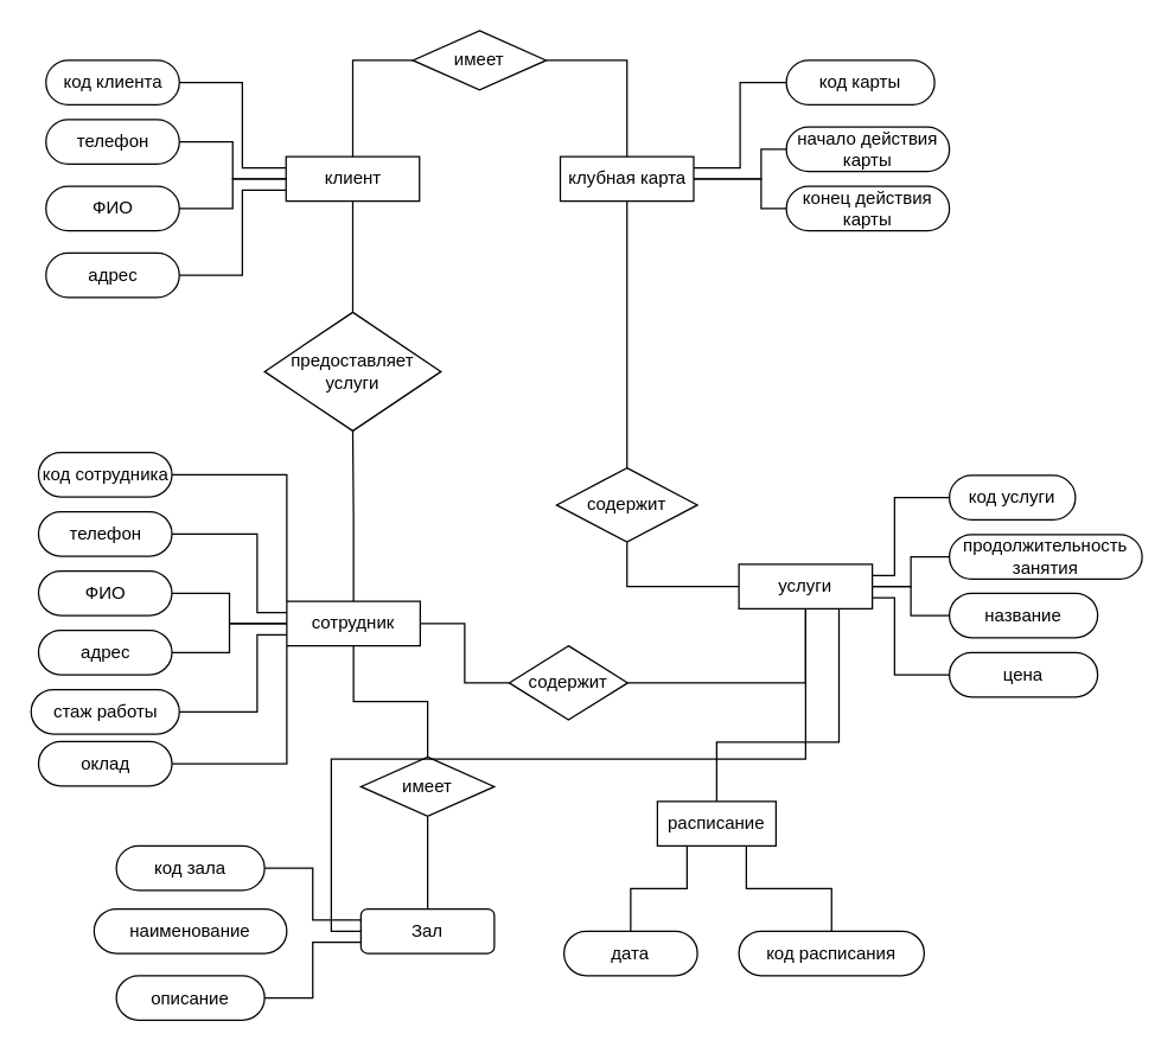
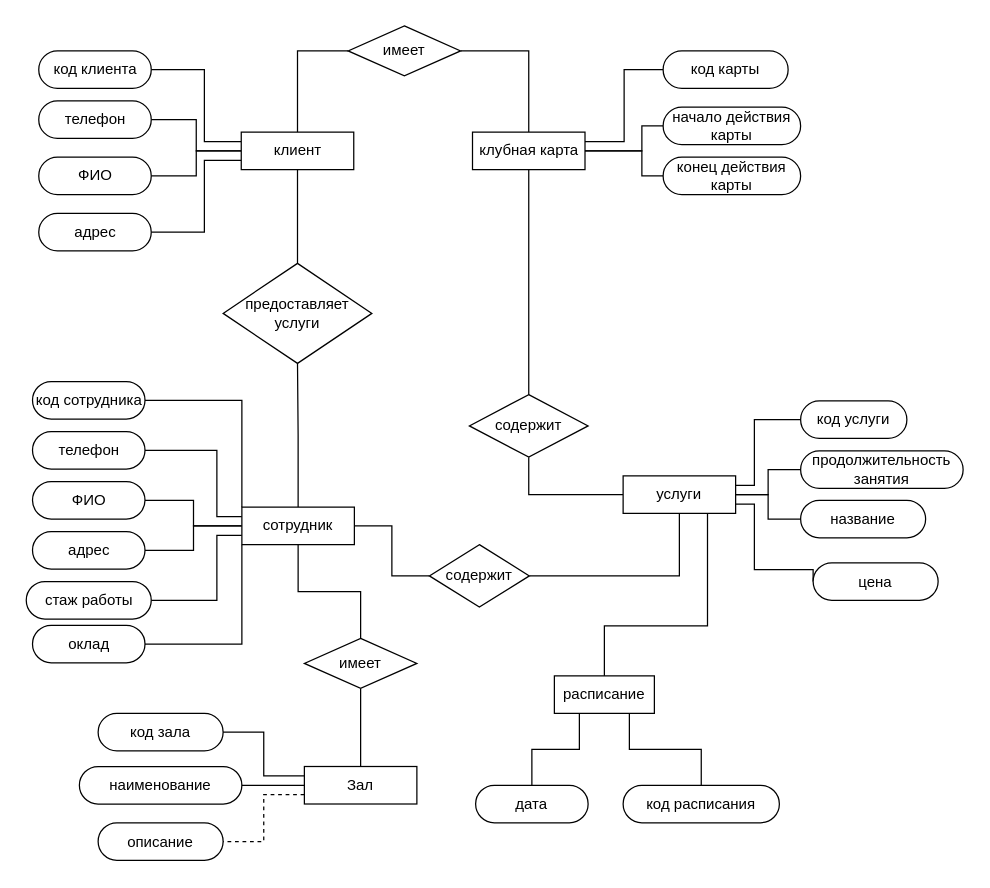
  <mxCell id="0" />
  <mxCell id="1" parent="0" />
  <mxCell id="2" style="edgeStyle=orthogonalEdgeStyle;rounded=0;orthogonalLoop=1;jettySize=auto;html=1;entryX=0.5;entryY=0;entryDx=0;entryDy=0;endArrow=none;endFill=0;" parent="1" source="3" target="48" edge="1"><mxGeometry relative="1" as="geometry" /></mxCell>
  <mxCell id="3" value="имеет" style="rhombus;whiteSpace=wrap;html=1;" parent="1" vertex="1"><mxGeometry x="278" y="20" width="90" height="40" as="geometry" /></mxCell>
  <mxCell id="4" style="edgeStyle=orthogonalEdgeStyle;rounded=0;orthogonalLoop=1;jettySize=auto;html=1;entryX=0;entryY=0.5;entryDx=0;entryDy=0;endArrow=none;endFill=0;" parent="1" source="40" target="3" edge="1"><mxGeometry relative="1" as="geometry" /></mxCell>
  <mxCell id="5" style="edgeStyle=orthogonalEdgeStyle;rounded=0;orthogonalLoop=1;jettySize=auto;html=1;exitX=1;exitY=0.5;exitDx=0;exitDy=0;entryX=0.5;entryY=1;entryDx=0;entryDy=0;endArrow=none;endFill=0;" edge="1" parent="1" source="6" target="57"><mxGeometry relative="1" as="geometry" /></mxCell>
  <mxCell id="6" value="содержит" style="rhombus;whiteSpace=wrap;html=1;" parent="1" vertex="1"><mxGeometry x="343" y="435" width="80" height="50" as="geometry" /></mxCell>
  <mxCell id="7" style="edgeStyle=orthogonalEdgeStyle;rounded=0;orthogonalLoop=1;jettySize=auto;html=1;exitX=0.5;exitY=1;exitDx=0;exitDy=0;entryX=0;entryY=0.5;entryDx=0;entryDy=0;endArrow=none;endFill=0;" edge="1" parent="1" source="8" target="57"><mxGeometry relative="1" as="geometry" /></mxCell>
  <mxCell id="8" value="содержит" style="rhombus;whiteSpace=wrap;html=1;" parent="1" vertex="1"><mxGeometry x="375" y="315" width="95" height="50" as="geometry" /></mxCell>
  <mxCell id="9" style="edgeStyle=orthogonalEdgeStyle;rounded=0;orthogonalLoop=1;jettySize=auto;html=1;exitX=0.5;exitY=0;exitDx=0;exitDy=0;entryX=0.5;entryY=1;entryDx=0;entryDy=0;endArrow=none;endFill=0;" edge="1" parent="1" source="10" target="40"><mxGeometry relative="1" as="geometry" /></mxCell>
  <mxCell id="10" value="предоставляет услуги" style="rhombus;whiteSpace=wrap;html=1;" parent="1" vertex="1"><mxGeometry x="178" y="210" width="119" height="80" as="geometry" /></mxCell>
  <mxCell id="11" style="edgeStyle=orthogonalEdgeStyle;rounded=0;orthogonalLoop=1;jettySize=auto;html=1;exitX=0.5;exitY=0;exitDx=0;exitDy=0;entryX=0.5;entryY=1;entryDx=0;entryDy=0;endArrow=none;endFill=0;" edge="1" parent="1" source="27" target="10"><mxGeometry relative="1" as="geometry" /></mxCell>
  <mxCell id="12" style="edgeStyle=orthogonalEdgeStyle;rounded=0;orthogonalLoop=1;jettySize=auto;html=1;exitX=1;exitY=0.5;exitDx=0;exitDy=0;entryX=0;entryY=0.5;entryDx=0;entryDy=0;endArrow=none;endFill=0;" edge="1" parent="1" source="27" target="6"><mxGeometry relative="1" as="geometry" /></mxCell>
  <mxCell id="13" style="edgeStyle=orthogonalEdgeStyle;rounded=0;orthogonalLoop=1;jettySize=auto;html=1;exitX=0.5;exitY=1;exitDx=0;exitDy=0;entryX=0.5;entryY=0;entryDx=0;entryDy=0;endArrow=none;endFill=0;" edge="1" parent="1" source="48" target="8"><mxGeometry relative="1" as="geometry" /></mxCell>
  <mxCell id="14" value="" style="group" parent="1" vertex="1" connectable="0"><mxGeometry x="243" y="612.5" width="90" height="30" as="geometry" /></mxCell>
- <mxCell id="15" value="Зал" style="whiteSpace=wrap;html=1;rounded=1;" parent="14" vertex="1"><mxGeometry width="90" height="30" as="geometry" /></mxCell>
+ <mxCell id="15" value="Зал" style="rounded=0;whiteSpace=wrap;html=1;" parent="14" vertex="1"><mxGeometry width="90" height="30" as="geometry" /></mxCell>
  <mxCell id="16" style="edgeStyle=orthogonalEdgeStyle;rounded=0;orthogonalLoop=1;jettySize=auto;html=1;exitX=0.5;exitY=1;exitDx=0;exitDy=0;" parent="14" source="15" target="15" edge="1"><mxGeometry relative="1" as="geometry" /></mxCell>
  <mxCell id="17" value="наименование" style="rounded=1;whiteSpace=wrap;html=1;arcSize=50;" parent="1" vertex="1"><mxGeometry x="63" y="612.5" width="130" height="30" as="geometry" /></mxCell>
  <mxCell id="18" value="код зала" style="rounded=1;whiteSpace=wrap;html=1;arcSize=50;" parent="1" vertex="1"><mxGeometry x="78" y="570" width="100" height="30" as="geometry" /></mxCell>
  <mxCell id="19" value="описание" style="rounded=1;whiteSpace=wrap;html=1;arcSize=50;" parent="1" vertex="1"><mxGeometry x="78" y="657.5" width="100" height="30" as="geometry" /></mxCell>
  <mxCell id="20" style="edgeStyle=orthogonalEdgeStyle;rounded=0;orthogonalLoop=1;jettySize=auto;html=1;exitX=0;exitY=0.5;exitDx=0;exitDy=0;entryX=1;entryY=0.5;entryDx=0;entryDy=0;endArrow=none;endFill=0;" edge="1" parent="1" source="27" target="29"><mxGeometry relative="1" as="geometry" /></mxCell>
  <mxCell id="21" style="edgeStyle=orthogonalEdgeStyle;rounded=0;orthogonalLoop=1;jettySize=auto;html=1;exitX=0;exitY=0.5;exitDx=0;exitDy=0;entryX=1;entryY=0.5;entryDx=0;entryDy=0;endArrow=none;endFill=0;" edge="1" parent="1" source="27" target="30"><mxGeometry relative="1" as="geometry" /></mxCell>
  <mxCell id="22" style="edgeStyle=orthogonalEdgeStyle;rounded=0;orthogonalLoop=1;jettySize=auto;html=1;exitX=0;exitY=0.75;exitDx=0;exitDy=0;entryX=1;entryY=0.5;entryDx=0;entryDy=0;endArrow=none;endFill=0;" edge="1" parent="1" source="27" target="31"><mxGeometry relative="1" as="geometry"><Array as="points"><mxPoint x="173" y="428" /><mxPoint x="173" y="480" /></Array></mxGeometry></mxCell>
  <mxCell id="23" style="edgeStyle=orthogonalEdgeStyle;rounded=0;orthogonalLoop=1;jettySize=auto;html=1;exitX=0;exitY=1;exitDx=0;exitDy=0;entryX=1;entryY=0.5;entryDx=0;entryDy=0;endArrow=none;endFill=0;" edge="1" parent="1" source="27" target="33"><mxGeometry relative="1" as="geometry" /></mxCell>
  <mxCell id="24" style="edgeStyle=orthogonalEdgeStyle;rounded=0;orthogonalLoop=1;jettySize=auto;html=1;exitX=0;exitY=0.25;exitDx=0;exitDy=0;entryX=1;entryY=0.5;entryDx=0;entryDy=0;endArrow=none;endFill=0;" edge="1" parent="1" source="27" target="28"><mxGeometry relative="1" as="geometry"><Array as="points"><mxPoint x="173" y="412" /><mxPoint x="173" y="360" /></Array></mxGeometry></mxCell>
  <mxCell id="25" style="edgeStyle=orthogonalEdgeStyle;rounded=0;orthogonalLoop=1;jettySize=auto;html=1;exitX=0;exitY=0;exitDx=0;exitDy=0;entryX=1;entryY=0.5;entryDx=0;entryDy=0;endArrow=none;endFill=0;" edge="1" parent="1" source="27" target="32"><mxGeometry relative="1" as="geometry" /></mxCell>
  <mxCell id="26" style="edgeStyle=orthogonalEdgeStyle;rounded=0;orthogonalLoop=1;jettySize=auto;html=1;exitX=0.5;exitY=1;exitDx=0;exitDy=0;entryX=0.5;entryY=0;entryDx=0;entryDy=0;endArrow=none;endFill=0;" edge="1" parent="1" source="27" target="35"><mxGeometry relative="1" as="geometry" /></mxCell>
  <mxCell id="27" value="сотрудник" style="rounded=0;whiteSpace=wrap;html=1;" parent="1" vertex="1"><mxGeometry x="193" y="405" width="90" height="30" as="geometry" /></mxCell>
  <mxCell id="28" value="телефон" style="rounded=1;whiteSpace=wrap;html=1;arcSize=50;" parent="1" vertex="1"><mxGeometry x="25.5" y="344.5" width="90" height="30" as="geometry" /></mxCell>
  <mxCell id="29" value="ФИО" style="rounded=1;whiteSpace=wrap;html=1;arcSize=50;" parent="1" vertex="1"><mxGeometry x="25.5" y="384.5" width="90" height="30" as="geometry" /></mxCell>
  <mxCell id="30" value="адрес" style="rounded=1;whiteSpace=wrap;html=1;arcSize=50;" parent="1" vertex="1"><mxGeometry x="25.5" y="424.5" width="90" height="30" as="geometry" /></mxCell>
  <mxCell id="31" value="стаж работы" style="rounded=1;whiteSpace=wrap;html=1;arcSize=50;" parent="1" vertex="1"><mxGeometry x="20.5" y="464.5" width="100" height="30" as="geometry" /></mxCell>
  <mxCell id="32" value="код сотрудника" style="rounded=1;whiteSpace=wrap;html=1;arcSize=50;" parent="1" vertex="1"><mxGeometry x="25.5" y="304.5" width="90" height="30" as="geometry" /></mxCell>
  <mxCell id="33" value="оклад" style="rounded=1;whiteSpace=wrap;html=1;arcSize=50;" parent="1" vertex="1"><mxGeometry x="25.5" y="499.5" width="90" height="30" as="geometry" /></mxCell>
  <mxCell id="34" style="edgeStyle=orthogonalEdgeStyle;rounded=0;orthogonalLoop=1;jettySize=auto;html=1;exitX=0.5;exitY=1;exitDx=0;exitDy=0;entryX=0.5;entryY=0;entryDx=0;entryDy=0;endArrow=none;endFill=0;" edge="1" parent="1" source="35" target="15"><mxGeometry relative="1" as="geometry" /></mxCell>
  <mxCell id="35" value="имеет" style="rhombus;whiteSpace=wrap;html=1;" parent="1" vertex="1"><mxGeometry x="243" y="510" width="90" height="40" as="geometry" /></mxCell>
  <mxCell id="36" style="edgeStyle=orthogonalEdgeStyle;rounded=0;orthogonalLoop=1;jettySize=auto;html=1;exitX=0;exitY=0.5;exitDx=0;exitDy=0;entryX=1;entryY=0.5;entryDx=0;entryDy=0;endArrow=none;endFill=0;" edge="1" parent="1" source="40" target="42"><mxGeometry relative="1" as="geometry" /></mxCell>
  <mxCell id="37" style="edgeStyle=orthogonalEdgeStyle;rounded=0;orthogonalLoop=1;jettySize=auto;html=1;exitX=0;exitY=0.5;exitDx=0;exitDy=0;entryX=1;entryY=0.5;entryDx=0;entryDy=0;endArrow=none;endFill=0;" edge="1" parent="1" source="40" target="44"><mxGeometry relative="1" as="geometry" /></mxCell>
  <mxCell id="38" style="edgeStyle=orthogonalEdgeStyle;rounded=0;orthogonalLoop=1;jettySize=auto;html=1;exitX=0;exitY=0.75;exitDx=0;exitDy=0;entryX=1;entryY=0.5;entryDx=0;entryDy=0;endArrow=none;endFill=0;" edge="1" parent="1" source="40" target="43"><mxGeometry relative="1" as="geometry"><Array as="points"><mxPoint x="163" y="128" /><mxPoint x="163" y="185" /></Array></mxGeometry></mxCell>
  <mxCell id="39" style="edgeStyle=orthogonalEdgeStyle;rounded=0;orthogonalLoop=1;jettySize=auto;html=1;exitX=0;exitY=0.25;exitDx=0;exitDy=0;entryX=1;entryY=0.5;entryDx=0;entryDy=0;endArrow=none;endFill=0;" edge="1" parent="1" source="40" target="41"><mxGeometry relative="1" as="geometry"><Array as="points"><mxPoint x="163" y="112" /><mxPoint x="163" y="55" /></Array></mxGeometry></mxCell>
  <mxCell id="40" value="клиент" style="rounded=0;whiteSpace=wrap;html=1;" parent="1" vertex="1"><mxGeometry x="192.5" y="105" width="90" height="30" as="geometry" /></mxCell>
  <mxCell id="41" value="код клиента" style="rounded=1;whiteSpace=wrap;html=1;arcSize=50;" parent="1" vertex="1"><mxGeometry x="30.5" y="40" width="90" height="30" as="geometry" /></mxCell>
  <mxCell id="42" value="ФИО" style="rounded=1;whiteSpace=wrap;html=1;arcSize=50;" parent="1" vertex="1"><mxGeometry x="30.5" y="125" width="90" height="30" as="geometry" /></mxCell>
  <mxCell id="43" value="адрес" style="rounded=1;whiteSpace=wrap;html=1;arcSize=50;" parent="1" vertex="1"><mxGeometry x="30.5" y="170" width="90" height="30" as="geometry" /></mxCell>
  <mxCell id="44" value="телефон" style="rounded=1;whiteSpace=wrap;html=1;arcSize=50;" parent="1" vertex="1"><mxGeometry x="30.5" y="80" width="90" height="30" as="geometry" /></mxCell>
  <mxCell id="45" style="edgeStyle=orthogonalEdgeStyle;rounded=0;orthogonalLoop=1;jettySize=auto;html=1;exitX=1;exitY=0.25;exitDx=0;exitDy=0;entryX=0;entryY=0.5;entryDx=0;entryDy=0;endArrow=none;endFill=0;" edge="1" parent="1" source="48" target="49"><mxGeometry relative="1" as="geometry" /></mxCell>
  <mxCell id="46" style="edgeStyle=orthogonalEdgeStyle;rounded=0;orthogonalLoop=1;jettySize=auto;html=1;exitX=1;exitY=0.5;exitDx=0;exitDy=0;entryX=0;entryY=0.5;entryDx=0;entryDy=0;endArrow=none;endFill=0;" edge="1" parent="1" source="48" target="50"><mxGeometry relative="1" as="geometry"><Array as="points"><mxPoint x="513" y="120" /><mxPoint x="513" y="100" /></Array></mxGeometry></mxCell>
  <mxCell id="47" style="edgeStyle=orthogonalEdgeStyle;rounded=0;orthogonalLoop=1;jettySize=auto;html=1;exitX=1;exitY=0.5;exitDx=0;exitDy=0;entryX=0;entryY=0.5;entryDx=0;entryDy=0;endArrow=none;endFill=0;" edge="1" parent="1" source="48" target="51"><mxGeometry relative="1" as="geometry"><Array as="points"><mxPoint x="513" y="120" /><mxPoint x="513" y="140" /></Array></mxGeometry></mxCell>
  <mxCell id="48" value="клубная карта" style="rounded=0;whiteSpace=wrap;html=1;" parent="1" vertex="1"><mxGeometry x="377.5" y="105" width="90" height="30" as="geometry" /></mxCell>
  <mxCell id="49" value="код карты&lt;span style=&quot;color: rgba(0, 0, 0, 0); font-family: monospace; font-size: 0px; text-align: start;&quot;&gt;%3CmxGraphModel%3E%3Croot%3E%3CmxCell%20id%3D%220%22%2F%3E%3CmxCell%20id%3D%221%22%20parent%3D%220%22%2F%3E%3CmxCell%20id%3D%222%22%20value%3D%22%D0%BA%D0%BE%D0%B4%20%D1%83%D1%81%D0%BB%D1%83%D0%B3%D0%B8%22%20style%3D%22rounded%3D1%3BwhiteSpace%3Dwrap%3Bhtml%3D1%3BarcSize%3D50%3B%22%20vertex%3D%221%22%20parent%3D%221%22%3E%3CmxGeometry%20x%3D%22610%22%20y%3D%2270%22%20width%3D%22100%22%20height%3D%2230%22%20as%3D%22geometry%22%2F%3E%3C%2FmxCell%3E%3C%2Froot%3E%3C%2FmxGraphModel%3E&lt;/span&gt;" style="rounded=1;whiteSpace=wrap;html=1;arcSize=50;" parent="1" vertex="1"><mxGeometry x="530" y="40" width="100" height="30" as="geometry" /></mxCell>
  <mxCell id="50" value="начало действия карты" style="rounded=1;whiteSpace=wrap;html=1;arcSize=50;" parent="1" vertex="1"><mxGeometry x="530" y="85" width="110" height="30" as="geometry" /></mxCell>
  <mxCell id="51" value="конец действия карты" style="rounded=1;whiteSpace=wrap;html=1;arcSize=50;" parent="1" vertex="1"><mxGeometry x="530" y="125" width="110" height="30" as="geometry" /></mxCell>
  <mxCell id="52" style="edgeStyle=orthogonalEdgeStyle;rounded=0;orthogonalLoop=1;jettySize=auto;html=1;exitX=0.75;exitY=1;exitDx=0;exitDy=0;entryX=0.5;entryY=0;entryDx=0;entryDy=0;endArrow=none;endFill=0;" edge="1" parent="1" source="57" target="70"><mxGeometry relative="1" as="geometry"><Array as="points"><mxPoint x="566" y="500" /><mxPoint x="483" y="500" /></Array></mxGeometry></mxCell>
  <mxCell id="53" style="edgeStyle=orthogonalEdgeStyle;rounded=0;orthogonalLoop=1;jettySize=auto;html=1;exitX=1;exitY=0.5;exitDx=0;exitDy=0;entryX=0;entryY=0.5;entryDx=0;entryDy=0;endArrow=none;endFill=0;" edge="1" parent="1" source="57" target="59"><mxGeometry relative="1" as="geometry" /></mxCell>
  <mxCell id="54" style="edgeStyle=orthogonalEdgeStyle;rounded=0;orthogonalLoop=1;jettySize=auto;html=1;exitX=1;exitY=0.5;exitDx=0;exitDy=0;entryX=0;entryY=0.5;entryDx=0;entryDy=0;endArrow=none;endFill=0;" edge="1" parent="1" source="57" target="61"><mxGeometry relative="1" as="geometry" /></mxCell>
  <mxCell id="55" style="edgeStyle=orthogonalEdgeStyle;rounded=0;orthogonalLoop=1;jettySize=auto;html=1;exitX=1;exitY=0.25;exitDx=0;exitDy=0;entryX=0;entryY=0.5;entryDx=0;entryDy=0;endArrow=none;endFill=0;" edge="1" parent="1" source="57" target="58"><mxGeometry relative="1" as="geometry"><Array as="points"><mxPoint x="603" y="388" /><mxPoint x="603" y="335" /></Array></mxGeometry></mxCell>
  <mxCell id="56" style="edgeStyle=orthogonalEdgeStyle;rounded=0;orthogonalLoop=1;jettySize=auto;html=1;exitX=1;exitY=0.75;exitDx=0;exitDy=0;entryX=0;entryY=0.5;entryDx=0;entryDy=0;endArrow=none;endFill=0;" edge="1" parent="1" source="57" target="60"><mxGeometry relative="1" as="geometry"><Array as="points"><mxPoint x="603" y="403" /><mxPoint x="603" y="455" /></Array></mxGeometry></mxCell>
  <mxCell id="57" value="услуги" style="rounded=0;whiteSpace=wrap;html=1;" parent="1" vertex="1"><mxGeometry x="498" y="380" width="90" height="30" as="geometry" /></mxCell>
  <mxCell id="58" value="код услуги" style="rounded=1;whiteSpace=wrap;html=1;arcSize=50;" parent="1" vertex="1"><mxGeometry x="640" y="320" width="85" height="30" as="geometry" /></mxCell>
  <mxCell id="59" value="название" style="rounded=1;whiteSpace=wrap;html=1;arcSize=50;" parent="1" vertex="1"><mxGeometry x="640" y="399.5" width="100" height="30" as="geometry" /></mxCell>
- <mxCell id="60" value="цена" style="rounded=1;whiteSpace=wrap;html=1;arcSize=50;" parent="1" vertex="1"><mxGeometry x="640" y="439.5" width="100" height="30" as="geometry" /></mxCell>
+ <mxCell id="60" value="цена" style="rounded=1;whiteSpace=wrap;html=1;arcSize=50;" parent="1" vertex="1"><mxGeometry x="650" y="449.5" width="100" height="30" as="geometry" /></mxCell>
  <mxCell id="61" value="продолжительность занятия" style="rounded=1;whiteSpace=wrap;html=1;arcSize=50;" parent="1" vertex="1"><mxGeometry x="640" y="360" width="130" height="30" as="geometry" /></mxCell>
  <mxCell id="62" style="edgeStyle=orthogonalEdgeStyle;rounded=0;orthogonalLoop=1;jettySize=auto;html=1;exitX=0.5;exitY=1;exitDx=0;exitDy=0;" parent="1" source="61" target="61" edge="1"><mxGeometry relative="1" as="geometry" /></mxCell>
  <mxCell id="63" value="" style="group" parent="1" vertex="1" connectable="0"><mxGeometry x="498" y="627.5" width="125" height="30" as="geometry" /></mxCell>
  <mxCell id="64" value="код расписания" style="rounded=1;whiteSpace=wrap;html=1;arcSize=50;" parent="63" vertex="1"><mxGeometry width="125" height="30" as="geometry" /></mxCell>
- <mxCell id="65" style="edgeStyle=orthogonalEdgeStyle;rounded=0;orthogonalLoop=1;jettySize=auto;html=1;exitX=0;exitY=0.5;exitDx=0;exitDy=0;endArrow=none;endFill=0;" edge="1" parent="1" source="15" target="57"><mxGeometry relative="1" as="geometry" /></mxCell>
+ <mxCell id="65" style="edgeStyle=orthogonalEdgeStyle;rounded=0;orthogonalLoop=1;jettySize=auto;html=1;exitX=0;exitY=0.5;exitDx=0;exitDy=0;entryX=1;entryY=0.5;entryDx=0;entryDy=0;endArrow=none;endFill=0;" edge="1" parent="1" source="15" target="17"><mxGeometry relative="1" as="geometry" /></mxCell>
  <mxCell id="66" style="edgeStyle=orthogonalEdgeStyle;rounded=0;orthogonalLoop=1;jettySize=auto;html=1;exitX=0;exitY=0.25;exitDx=0;exitDy=0;entryX=1;entryY=0.5;entryDx=0;entryDy=0;endArrow=none;endFill=0;" edge="1" parent="1" source="15" target="18"><mxGeometry relative="1" as="geometry" /></mxCell>
- <mxCell id="67" style="edgeStyle=orthogonalEdgeStyle;rounded=0;orthogonalLoop=1;jettySize=auto;html=1;exitX=0;exitY=0.75;exitDx=0;exitDy=0;entryX=1;entryY=0.5;entryDx=0;entryDy=0;endArrow=none;endFill=0;" edge="1" parent="1" source="15" target="19"><mxGeometry relative="1" as="geometry" /></mxCell>
+ <mxCell id="67" style="edgeStyle=orthogonalEdgeStyle;rounded=0;orthogonalLoop=1;jettySize=auto;html=1;exitX=0;exitY=0.75;exitDx=0;exitDy=0;entryX=1;entryY=0.5;entryDx=0;entryDy=0;endArrow=none;endFill=0;dashed=1;" edge="1" parent="1" source="15" target="19"><mxGeometry relative="1" as="geometry" /></mxCell>
  <mxCell id="68" style="edgeStyle=orthogonalEdgeStyle;rounded=0;orthogonalLoop=1;jettySize=auto;html=1;exitX=0.25;exitY=1;exitDx=0;exitDy=0;entryX=0.5;entryY=0;entryDx=0;entryDy=0;endArrow=none;endFill=0;" edge="1" parent="1" source="70" target="71"><mxGeometry relative="1" as="geometry" /></mxCell>
  <mxCell id="69" style="edgeStyle=orthogonalEdgeStyle;rounded=0;orthogonalLoop=1;jettySize=auto;html=1;exitX=0.75;exitY=1;exitDx=0;exitDy=0;entryX=0.5;entryY=0;entryDx=0;entryDy=0;endArrow=none;endFill=0;" edge="1" parent="1" source="70" target="64"><mxGeometry relative="1" as="geometry" /></mxCell>
  <mxCell id="70" value="расписание" style="rounded=0;whiteSpace=wrap;html=1;" parent="1" vertex="1"><mxGeometry x="443" y="540" width="80" height="30" as="geometry" /></mxCell>
  <mxCell id="71" value="дата&lt;span style=&quot;color: rgba(0, 0, 0, 0); font-family: monospace; font-size: 0px; text-align: start;&quot;&gt;%3CmxGraphModel%3E%3Croot%3E%3CmxCell%20id%3D%220%22%2F%3E%3CmxCell%20id%3D%221%22%20parent%3D%220%22%2F%3E%3CmxCell%20id%3D%222%22%20value%3D%22%D0%BA%D0%BE%D0%B4%20%D1%81%D0%BE%D1%82%D1%80%D1%83%D0%B4%D0%BD%D0%B8%D0%BA%D0%B0%22%20style%3D%22rounded%3D1%3BwhiteSpace%3Dwrap%3Bhtml%3D1%3BarcSize%3D50%3B%22%20vertex%3D%221%22%20parent%3D%221%22%3E%3CmxGeometry%20x%3D%22410%22%20y%3D%22260%22%20width%3D%2290%22%20height%3D%2230%22%20as%3D%22geometry%22%2F%3E%3C%2FmxCell%3E%3C%2Froot%3E%3C%2FmxGraphModel%3E&lt;/span&gt;&lt;span style=&quot;color: rgba(0, 0, 0, 0); font-family: monospace; font-size: 0px; text-align: start;&quot;&gt;%3CmxGraphModel%3E%3Croot%3E%3CmxCell%20id%3D%220%22%2F%3E%3CmxCell%20id%3D%221%22%20parent%3D%220%22%2F%3E%3CmxCell%20id%3D%222%22%20value%3D%22%D0%BA%D0%BE%D0%B4%20%D1%81%D0%BE%D1%82%D1%80%D1%83%D0%B4%D0%BD%D0%B8%D0%BA%D0%B0%22%20style%3D%22rounded%3D1%3BwhiteSpace%3Dwrap%3Bhtml%3D1%3BarcSize%3D50%3B%22%20vertex%3D%221%22%20parent%3D%221%22%3E%3CmxGeometry%20x%3D%22410%22%20y%3D%22260%22%20width%3D%2290%22%20height%3D%2230%22%20as%3D%22geometry%22%2F%3E%3C%2FmxCell%3E%3C%2Froot%3E%3C%2FmxGraphModel%3E&lt;/span&gt;" style="rounded=1;whiteSpace=wrap;html=1;arcSize=50;" parent="1" vertex="1"><mxGeometry x="380" y="627.5" width="90" height="30" as="geometry" /></mxCell>
